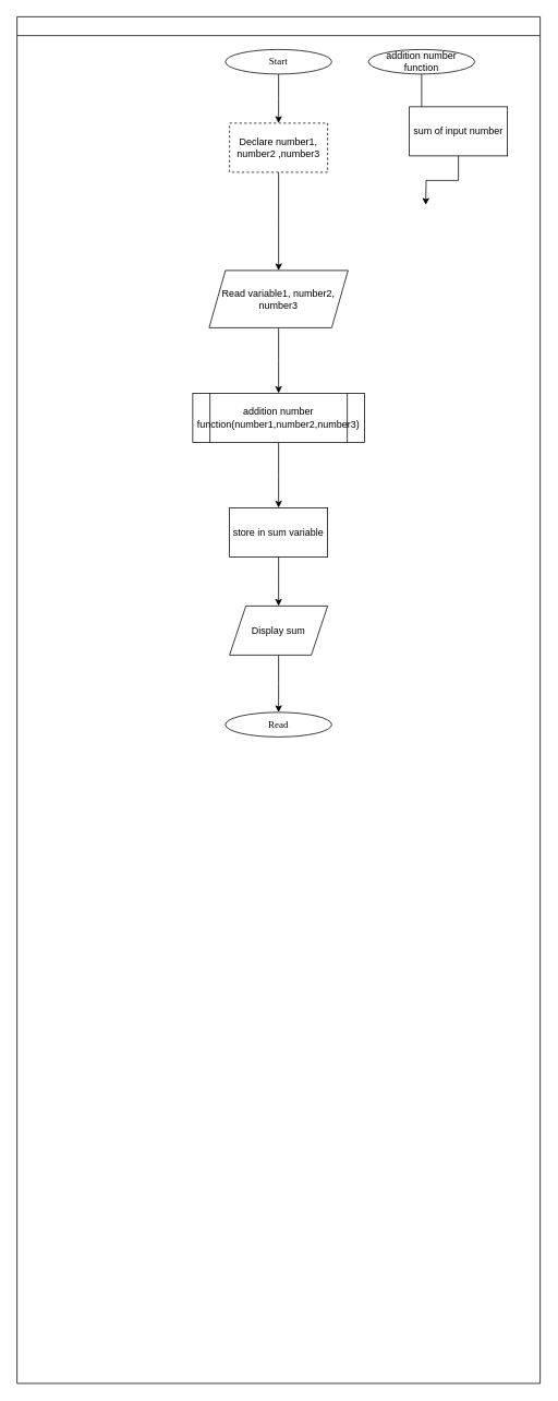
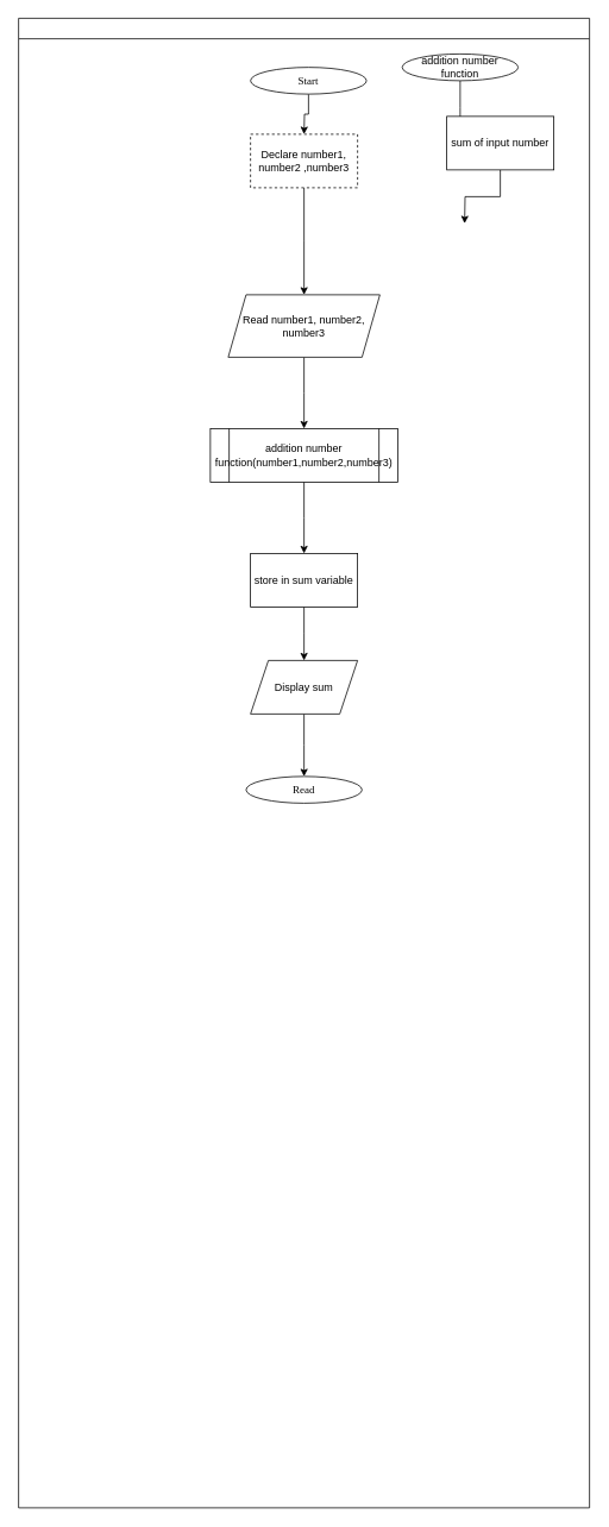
  <mxCell id="0" />
  <mxCell id="1" parent="0" />
  <mxCell id="2" value="" style="swimlane;fontFamily=Sarabun;fontSource=https%3A%2F%2Ffonts.googleapis.com%2Fcss%3Ffamily%3DSarabun;" parent="1" vertex="1"><mxGeometry x="20" y="20" width="640" height="1670" as="geometry" /></mxCell>
  <mxCell id="3" style="edgeStyle=orthogonalEdgeStyle;rounded=0;orthogonalLoop=1;jettySize=auto;html=1;" edge="1" parent="2" source="4"><mxGeometry relative="1" as="geometry"><mxPoint x="320" y="130" as="targetPoint" /></mxGeometry></mxCell>
- <mxCell id="4" value="&lt;font data-font-src=&quot;https://fonts.googleapis.com/css?family=Sarabun&quot; face=&quot;Sarabun&quot;&gt;Start&lt;/font&gt;" style="ellipse;whiteSpace=wrap;html=1;" parent="2" vertex="1"><mxGeometry x="255" y="40" width="130" height="30" as="geometry" /></mxCell>
+ <mxCell id="4" value="&lt;font data-font-src=&quot;https://fonts.googleapis.com/css?family=Sarabun&quot; face=&quot;Sarabun&quot;&gt;Start&lt;/font&gt;" style="ellipse;whiteSpace=wrap;html=1;" parent="2" vertex="1"><mxGeometry x="260" y="55" width="130" height="30" as="geometry" /></mxCell>
  <mxCell id="5" style="edgeStyle=orthogonalEdgeStyle;rounded=0;orthogonalLoop=1;jettySize=auto;html=1;" edge="1" parent="2" source="6"><mxGeometry relative="1" as="geometry"><mxPoint x="320" y="310" as="targetPoint" /></mxGeometry></mxCell>
  <mxCell id="6" value="Declare number1, number2 ,number3" style="rounded=0;whiteSpace=wrap;html=1;dashed=1;" vertex="1" parent="2"><mxGeometry x="260" y="130" width="120" height="60" as="geometry" /></mxCell>
  <mxCell id="7" style="edgeStyle=orthogonalEdgeStyle;rounded=0;orthogonalLoop=1;jettySize=auto;html=1;" edge="1" parent="2" source="8"><mxGeometry relative="1" as="geometry"><mxPoint x="320" y="460.0" as="targetPoint" /></mxGeometry></mxCell>
- <mxCell id="8" value="Read variable1, number2, number3" style="shape=parallelogram;perimeter=parallelogramPerimeter;whiteSpace=wrap;html=1;fixedSize=1;" vertex="1" parent="2"><mxGeometry x="235" y="310" width="170" height="70" as="geometry" /></mxCell>
+ <mxCell id="8" value="Read number1, number2, number3" style="shape=parallelogram;perimeter=parallelogramPerimeter;whiteSpace=wrap;html=1;fixedSize=1;" vertex="1" parent="2"><mxGeometry x="235" y="310" width="170" height="70" as="geometry" /></mxCell>
  <mxCell id="9" style="edgeStyle=orthogonalEdgeStyle;rounded=0;orthogonalLoop=1;jettySize=auto;html=1;" edge="1" parent="2" source="10"><mxGeometry relative="1" as="geometry"><mxPoint x="320" y="600" as="targetPoint" /></mxGeometry></mxCell>
  <mxCell id="10" value="addition number function(number1,number2,number3)" style="shape=process;whiteSpace=wrap;html=1;backgroundOutline=1;" vertex="1" parent="2"><mxGeometry x="215" y="460" width="210" height="60" as="geometry" /></mxCell>
  <mxCell id="11" style="edgeStyle=orthogonalEdgeStyle;rounded=0;orthogonalLoop=1;jettySize=auto;html=1;" edge="1" parent="2" source="12"><mxGeometry relative="1" as="geometry"><mxPoint x="495" y="130" as="targetPoint" /></mxGeometry></mxCell>
  <mxCell id="12" value="addition number function" style="ellipse;whiteSpace=wrap;html=1;" vertex="1" parent="2"><mxGeometry x="430" y="40" width="130" height="30" as="geometry" /></mxCell>
  <mxCell id="13" style="edgeStyle=orthogonalEdgeStyle;rounded=0;orthogonalLoop=1;jettySize=auto;html=1;" edge="1" parent="2" source="14"><mxGeometry relative="1" as="geometry"><mxPoint x="500" y="230" as="targetPoint" /></mxGeometry></mxCell>
  <mxCell id="14" value="sum of input number" style="rounded=0;whiteSpace=wrap;html=1;" vertex="1" parent="2"><mxGeometry x="480" y="110" width="120" height="60" as="geometry" /></mxCell>
  <mxCell id="15" style="edgeStyle=orthogonalEdgeStyle;rounded=0;orthogonalLoop=1;jettySize=auto;html=1;" edge="1" parent="2" source="16"><mxGeometry relative="1" as="geometry"><mxPoint x="320" y="720" as="targetPoint" /></mxGeometry></mxCell>
  <mxCell id="16" value="store in sum variable" style="rounded=0;whiteSpace=wrap;html=1;" vertex="1" parent="2"><mxGeometry x="260" y="600" width="120" height="60" as="geometry" /></mxCell>
  <mxCell id="17" style="edgeStyle=orthogonalEdgeStyle;rounded=0;orthogonalLoop=1;jettySize=auto;html=1;" edge="1" parent="2" source="18"><mxGeometry relative="1" as="geometry"><mxPoint x="320" y="850.0" as="targetPoint" /></mxGeometry></mxCell>
  <mxCell id="18" value="Display sum" style="shape=parallelogram;perimeter=parallelogramPerimeter;whiteSpace=wrap;html=1;fixedSize=1;" vertex="1" parent="2"><mxGeometry x="260" y="720" width="120" height="60" as="geometry" /></mxCell>
  <mxCell id="19" value="&lt;font data-font-src=&quot;https://fonts.googleapis.com/css?family=Sarabun&quot; face=&quot;Sarabun&quot;&gt;Read&lt;/font&gt;" style="ellipse;whiteSpace=wrap;html=1;" vertex="1" parent="2"><mxGeometry x="255" y="850" width="130" height="30" as="geometry" /></mxCell>
